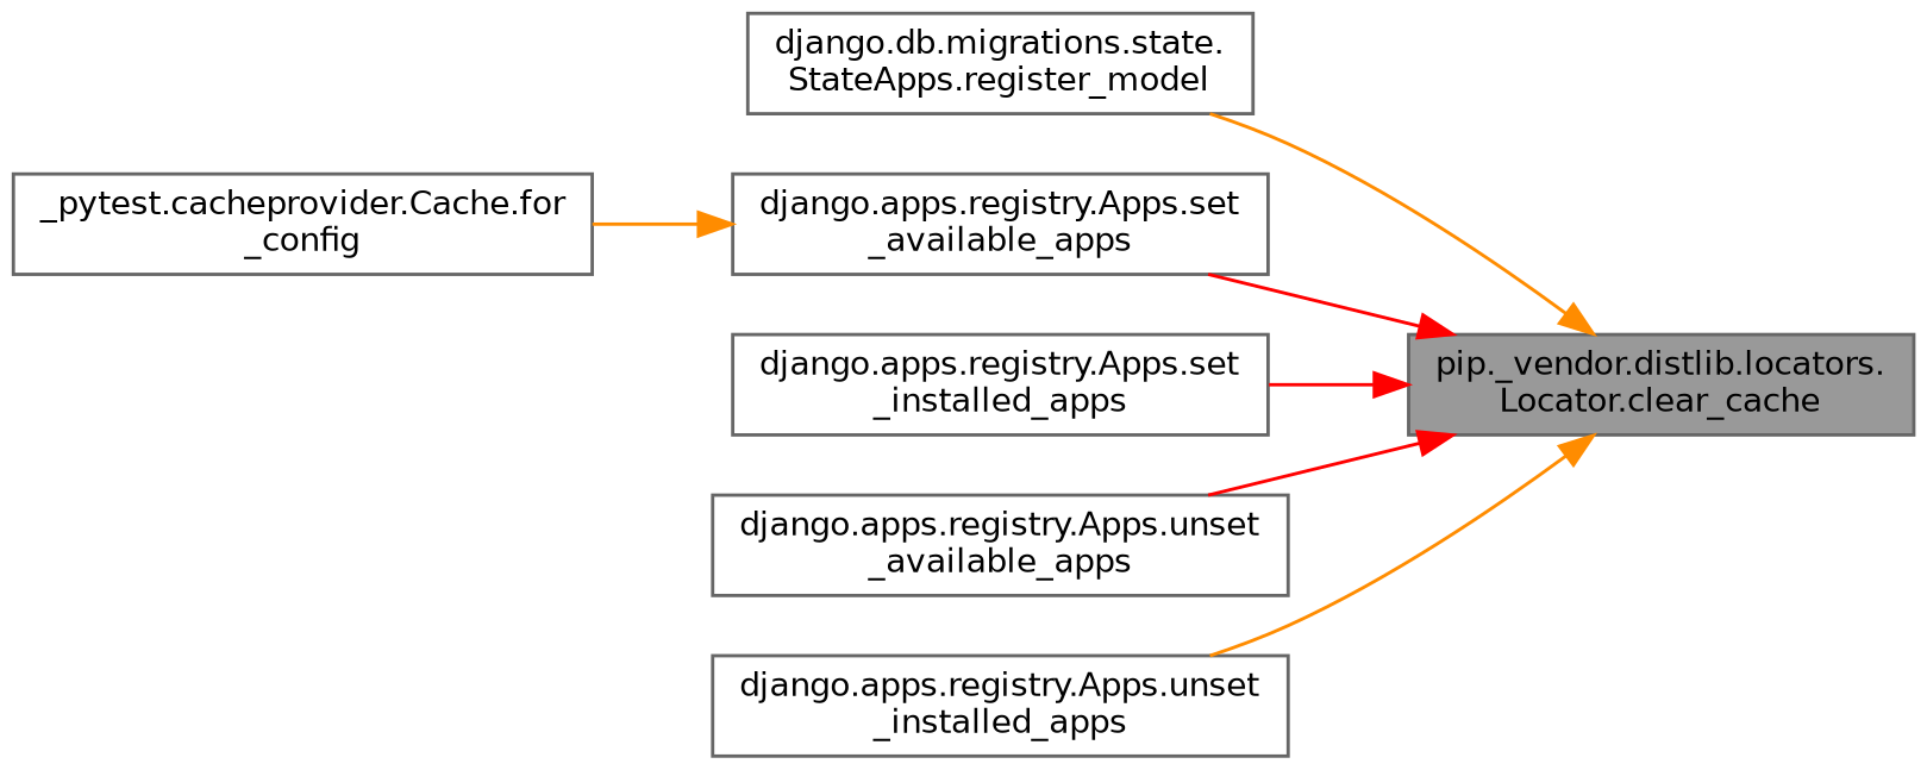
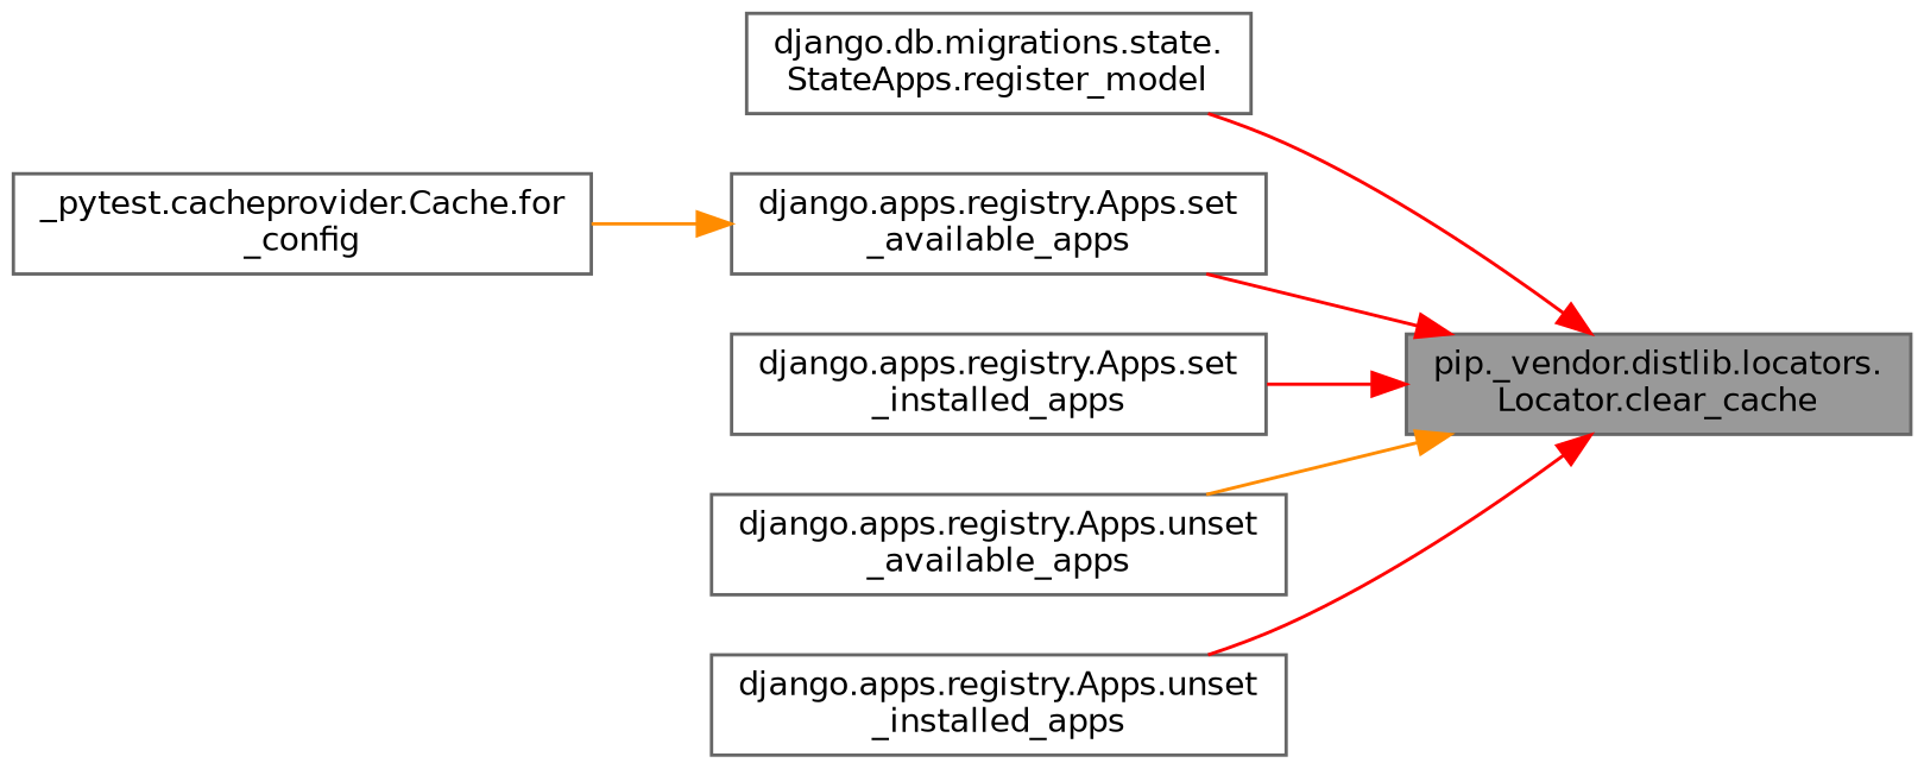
  digraph {
    rankdir=RL
    node [color=grey40 fillcolor=white fontname=Helvetica fontsize=10 shape=box style=filled]
    edge [color=red dir=back fontname=Helvetica fontsize=10 labelfontname=Helvetica labelfontsize=10 style=solid]
    n1 [color=gray40 fillcolor=grey60 fontcolor=black height=0.2 label="pip._vendor.distlib.locators.\lLocator.clear_cache" width=0.4]
    n2 [height=0.2 label="django.db.migrations.state.\lStateApps.register_model" width=0.4]
    n3 [height=0.2 label="django.apps.registry.Apps.set\l_available_apps" width=0.4]
    n4 [height=0.2 label="django.apps.registry.Apps.set\l_installed_apps" width=0.4]
    n5 [height=0.2 label="django.apps.registry.Apps.unset\l_available_apps" width=0.4]
    n6 [height=0.2 label="django.apps.registry.Apps.unset\l_installed_apps" width=0.4]
    n7 [height=0.2 label="_pytest.cacheprovider.Cache.for\l_config" width=0.4]
-   n1 -> n2 [color=darkorange]
+   n1 -> n2
    n1 -> n3
    n1 -> n4
-   n1 -> n5
-   n1 -> n6 [color=darkorange]
+   n1 -> n5 [color=darkorange]
+   n1 -> n6
    n3 -> n7 [color=darkorange]
  }
